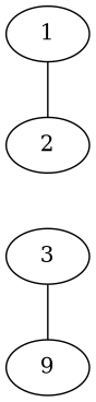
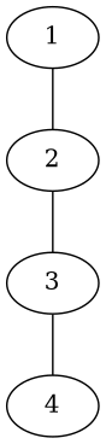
  strict graph {
    1
    2
    3
-   4 [label=9]
+   4
    1 -- 2
+   2 -- 3
    3 -- 4
  }
